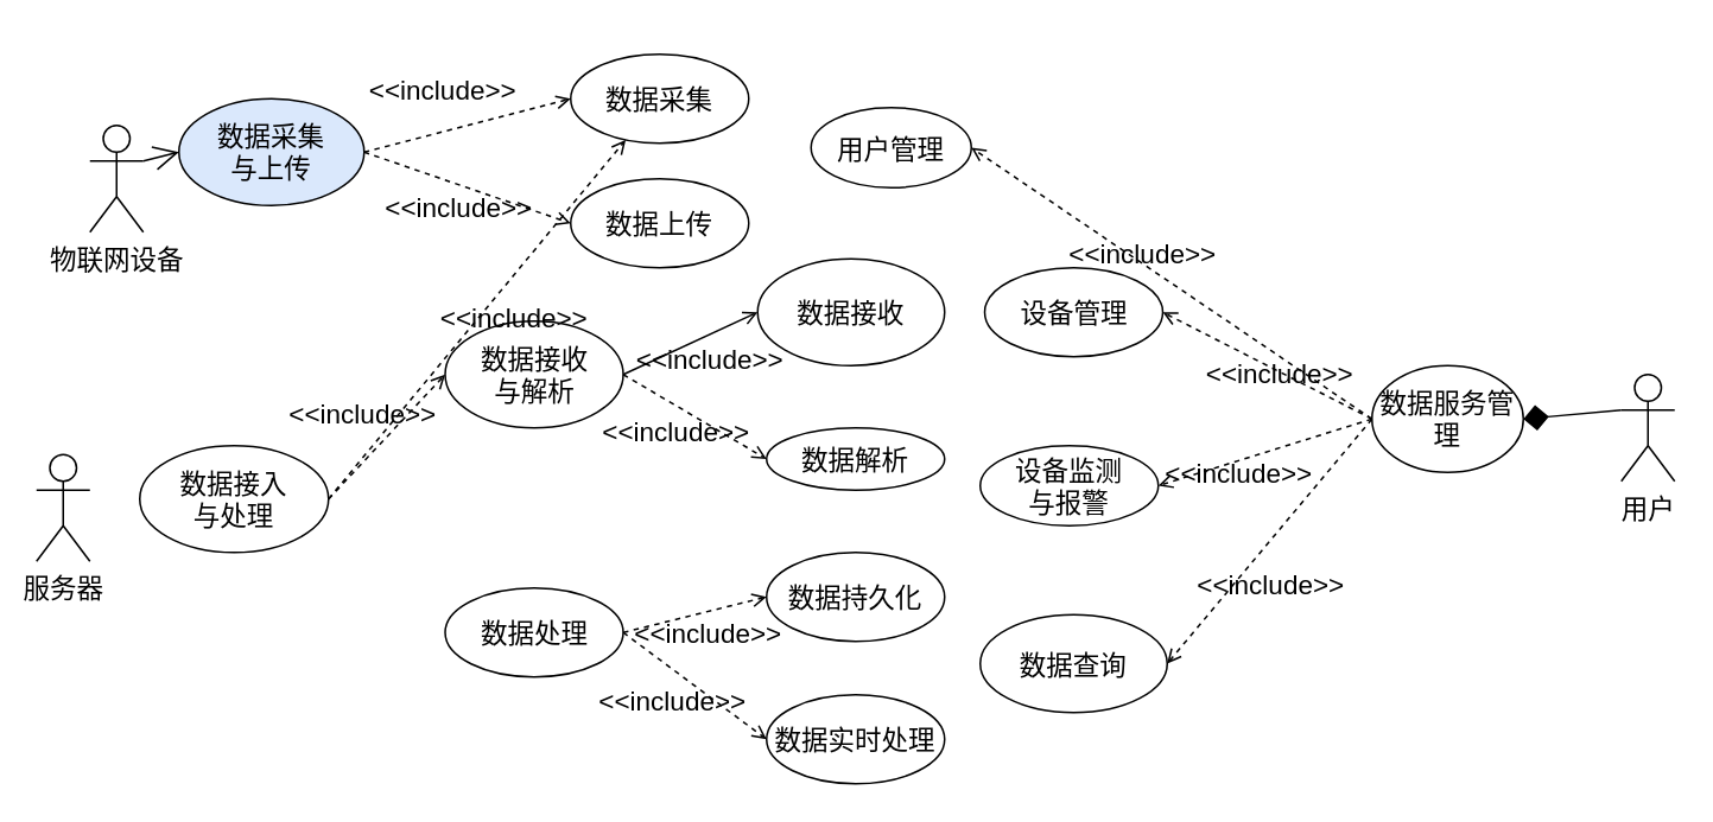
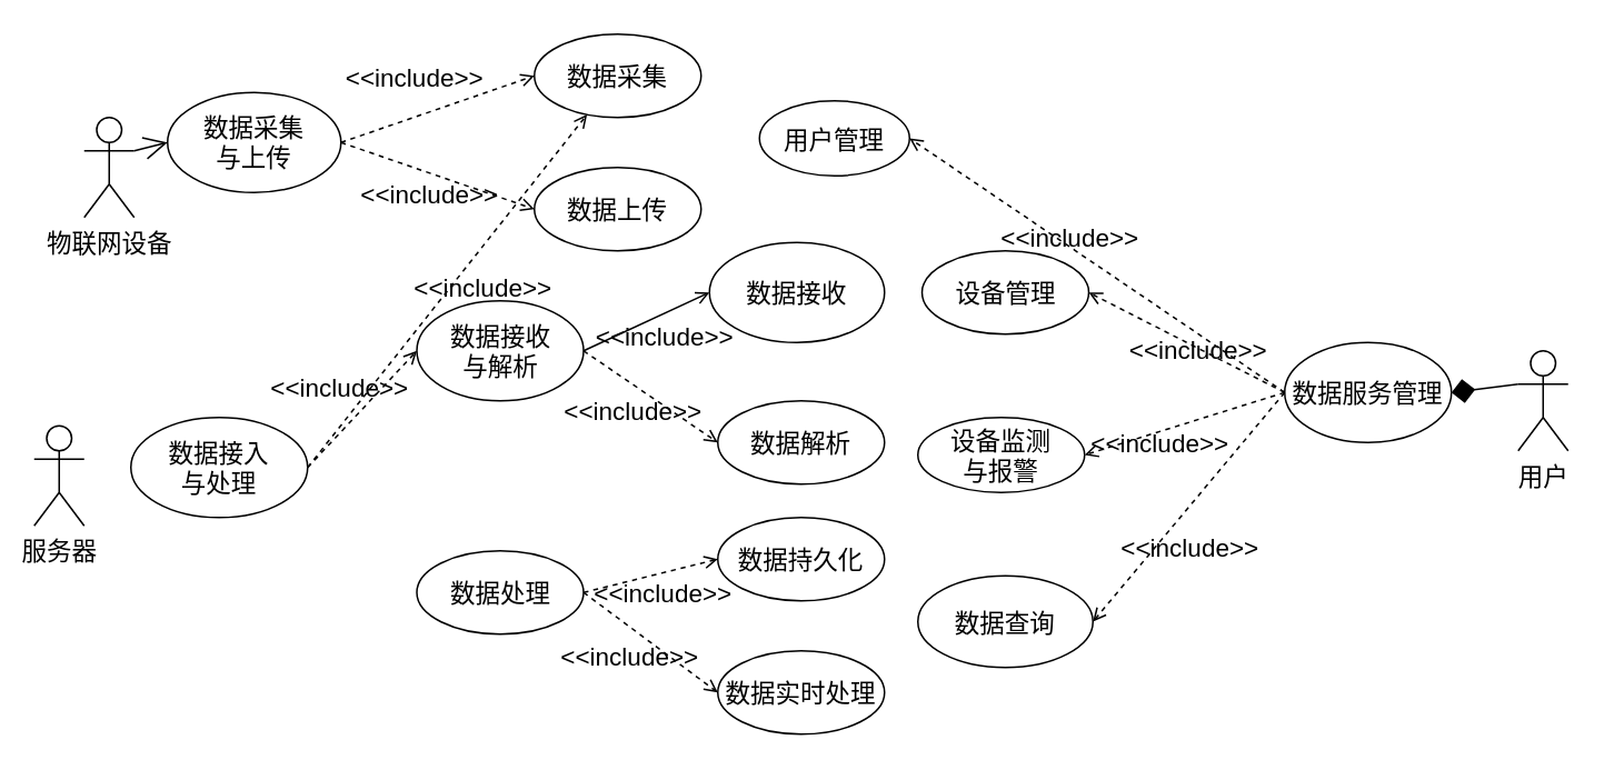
  <mxCell id="0" />
  <mxCell id="1" parent="0" />
  <mxCell id="2" value="&lt;font style=&quot;font-size: 15px;&quot;&gt;物联网设备&lt;/font&gt;" style="shape=umlActor;verticalLabelPosition=bottom;verticalAlign=top;html=1;outlineConnect=0;fontSize=15;" parent="1" vertex="1"><mxGeometry x="50" y="70" width="30" height="60" as="geometry" /></mxCell>
- <mxCell id="3" value="数据采集&lt;br style=&quot;font-size: 15px;&quot;&gt;与上传" style="ellipse;whiteSpace=wrap;html=1;fontSize=15;fillColor=#dae8fc;" parent="1" vertex="1"><mxGeometry x="100" y="55" width="104" height="60" as="geometry" /></mxCell>
+ <mxCell id="3" value="数据采集&lt;br style=&quot;font-size: 15px;&quot;&gt;与上传" style="ellipse;whiteSpace=wrap;html=1;fontSize=15;" parent="1" vertex="1"><mxGeometry x="100" y="55" width="104" height="60" as="geometry" /></mxCell>
  <mxCell id="4" value="" style="endArrow=open;endFill=1;endSize=12;html=1;rounded=0;fontSize=15;exitX=1;exitY=0.333;exitDx=0;exitDy=0;exitPerimeter=0;entryX=0;entryY=0.5;entryDx=0;entryDy=0;" parent="1" source="2" target="3" edge="1"><mxGeometry width="160" relative="1" as="geometry"><mxPoint x="-10" y="275" as="sourcePoint" /><mxPoint x="150" y="275" as="targetPoint" /></mxGeometry></mxCell>
  <mxCell id="5" value="&amp;lt;&amp;lt;include&amp;gt;&amp;gt;" style="html=1;verticalAlign=bottom;labelBackgroundColor=none;endArrow=open;endFill=0;dashed=1;rounded=0;fontSize=15;exitX=1;exitY=0.5;exitDx=0;exitDy=0;entryX=0;entryY=0.5;entryDx=0;entryDy=0;" parent="1" source="3" target="6" edge="1"><mxGeometry x="-0.192" y="11" width="160" relative="1" as="geometry"><mxPoint x="230" y="85" as="sourcePoint" /><mxPoint x="320" y="35" as="targetPoint" /><mxPoint as="offset" /></mxGeometry></mxCell>
- <mxCell id="6" value="数据采集" style="ellipse;whiteSpace=wrap;html=1;fontSize=15;" parent="1" vertex="1"><mxGeometry x="320" y="30" width="100" height="50" as="geometry" /></mxCell>
+ <mxCell id="6" value="数据采集" style="ellipse;whiteSpace=wrap;html=1;fontSize=15;" parent="1" vertex="1"><mxGeometry x="320" y="20" width="100" height="50" as="geometry" /></mxCell>
  <mxCell id="7" style="edgeStyle=none;rounded=0;orthogonalLoop=1;jettySize=auto;html=1;entryX=0;entryY=0.5;entryDx=0;entryDy=0;fontSize=15;" parent="1" source="6" target="6" edge="1"><mxGeometry relative="1" as="geometry" /></mxCell>
  <mxCell id="8" value="数据上传" style="ellipse;whiteSpace=wrap;html=1;fontSize=15;" parent="1" vertex="1"><mxGeometry x="320" y="100" width="100" height="50" as="geometry" /></mxCell>
  <mxCell id="9" style="edgeStyle=none;rounded=0;orthogonalLoop=1;jettySize=auto;html=1;entryX=0;entryY=0.5;entryDx=0;entryDy=0;fontSize=15;" parent="1" source="8" target="8" edge="1"><mxGeometry relative="1" as="geometry" /></mxCell>
  <mxCell id="10" value="&amp;lt;&amp;lt;include&amp;gt;&amp;gt;" style="html=1;verticalAlign=bottom;labelBackgroundColor=none;endArrow=open;endFill=0;dashed=1;rounded=0;fontSize=15;exitX=1;exitY=0.5;exitDx=0;exitDy=0;entryX=0;entryY=0.5;entryDx=0;entryDy=0;" parent="1" source="3" target="8" edge="1"><mxGeometry x="0.036" y="-23" width="160" relative="1" as="geometry"><mxPoint x="230" y="155" as="sourcePoint" /><mxPoint x="350" y="100" as="targetPoint" /><mxPoint as="offset" /></mxGeometry></mxCell>
  <mxCell id="11" value="数据接入&lt;br style=&quot;font-size: 15px;&quot;&gt;与处理" style="ellipse;whiteSpace=wrap;html=1;fontSize=15;" parent="1" vertex="1"><mxGeometry x="78" y="250" width="106" height="60" as="geometry" /></mxCell>
  <mxCell id="12" value="&amp;lt;&amp;lt;include&amp;gt;&amp;gt;" style="html=1;verticalAlign=bottom;labelBackgroundColor=none;endArrow=open;endFill=0;dashed=1;rounded=0;fontSize=15;exitX=1;exitY=0.5;exitDx=0;exitDy=0;entryX=0;entryY=0.5;entryDx=0;entryDy=0;" parent="1" source="11" target="13" edge="1"><mxGeometry x="-0.192" y="11" width="160" relative="1" as="geometry"><mxPoint x="219.5" y="240" as="sourcePoint" /><mxPoint x="309.5" y="190" as="targetPoint" /><mxPoint as="offset" /></mxGeometry></mxCell>
  <mxCell id="13" value="数据接收&lt;br style=&quot;font-size: 15px;&quot;&gt;与解析" style="ellipse;whiteSpace=wrap;html=1;fontSize=15;" parent="1" vertex="1"><mxGeometry x="249.5" y="180" width="100" height="60" as="geometry" /></mxCell>
  <mxCell id="14" style="edgeStyle=none;rounded=0;orthogonalLoop=1;jettySize=auto;html=1;entryX=0;entryY=0.5;entryDx=0;entryDy=0;fontSize=15;" parent="1" source="13" target="13" edge="1"><mxGeometry relative="1" as="geometry" /></mxCell>
  <mxCell id="15" value="数据处理" style="ellipse;whiteSpace=wrap;html=1;fontSize=15;" parent="1" vertex="1"><mxGeometry x="249.5" y="330" width="100" height="50" as="geometry" /></mxCell>
  <mxCell id="16" style="edgeStyle=none;rounded=0;orthogonalLoop=1;jettySize=auto;html=1;entryX=0;entryY=0.5;entryDx=0;entryDy=0;fontSize=15;" parent="1" source="15" target="15" edge="1"><mxGeometry relative="1" as="geometry" /></mxCell>
  <mxCell id="17" value="&amp;lt;&amp;lt;include&amp;gt;&amp;gt;" style="html=1;verticalAlign=bottom;labelBackgroundColor=none;endArrow=open;endFill=0;dashed=1;rounded=0;fontSize=15;exitX=1;exitY=0.5;exitDx=0;exitDy=0;" parent="1" source="11" target="6" edge="1"><mxGeometry x="0.036" y="-23" width="160" relative="1" as="geometry"><mxPoint x="219.5" y="310" as="sourcePoint" /><mxPoint x="339.5" y="255" as="targetPoint" /><mxPoint as="offset" /></mxGeometry></mxCell>
  <mxCell id="18" value="数据接收" style="ellipse;whiteSpace=wrap;html=1;fontSize=15;" parent="1" vertex="1"><mxGeometry x="425" y="145" width="105" height="60" as="geometry" /></mxCell>
  <mxCell id="19" value="&amp;lt;&amp;lt;include&amp;gt;&amp;gt;" style="html=1;verticalAlign=bottom;labelBackgroundColor=none;endArrow=open;endFill=0;dashed=0;rounded=0;fontSize=15;exitX=1;exitY=0.5;exitDx=0;exitDy=0;entryX=0;entryY=0.5;entryDx=0;entryDy=0;" parent="1" source="13" target="18" edge="1"><mxGeometry x="0.036" y="-23" width="160" relative="1" as="geometry"><mxPoint x="550" y="310" as="sourcePoint" /><mxPoint x="670" y="375" as="targetPoint" /><mxPoint as="offset" /></mxGeometry></mxCell>
- <mxCell id="20" value="数据解析" style="ellipse;whiteSpace=wrap;html=1;fontSize=15;" parent="1" vertex="1"><mxGeometry x="430" y="240" width="100" height="35" as="geometry" /></mxCell>
+ <mxCell id="20" value="数据解析" style="ellipse;whiteSpace=wrap;html=1;fontSize=15;" parent="1" vertex="1"><mxGeometry x="430" y="240" width="100" height="50" as="geometry" /></mxCell>
  <mxCell id="21" value="&amp;lt;&amp;lt;include&amp;gt;&amp;gt;" style="html=1;verticalAlign=bottom;labelBackgroundColor=none;endArrow=open;endFill=0;dashed=1;rounded=0;fontSize=15;exitX=1;exitY=0.5;exitDx=0;exitDy=0;entryX=0;entryY=0.5;entryDx=0;entryDy=0;" parent="1" source="13" target="20" edge="1"><mxGeometry x="0.036" y="-23" width="160" relative="1" as="geometry"><mxPoint x="560" y="380" as="sourcePoint" /><mxPoint x="630" y="340" as="targetPoint" /><mxPoint as="offset" /></mxGeometry></mxCell>
  <mxCell id="22" value="&amp;lt;&amp;lt;include&amp;gt;&amp;gt;" style="html=1;verticalAlign=bottom;labelBackgroundColor=none;endArrow=open;endFill=0;dashed=1;rounded=0;fontSize=15;exitX=1;exitY=0.5;exitDx=0;exitDy=0;entryX=0;entryY=0.5;entryDx=0;entryDy=0;" parent="1" source="15" target="23" edge="1"><mxGeometry x="0.036" y="-23" width="160" relative="1" as="geometry"><mxPoint x="560" y="390" as="sourcePoint" /><mxPoint x="630" y="350" as="targetPoint" /><mxPoint as="offset" /></mxGeometry></mxCell>
  <mxCell id="23" value="数据持久化" style="ellipse;whiteSpace=wrap;html=1;fontSize=15;" parent="1" vertex="1"><mxGeometry x="430" y="310" width="100" height="50" as="geometry" /></mxCell>
  <mxCell id="24" value="数据实时处理" style="ellipse;whiteSpace=wrap;html=1;fontSize=15;" parent="1" vertex="1"><mxGeometry x="430" y="390" width="100" height="50" as="geometry" /></mxCell>
  <mxCell id="25" value="&amp;lt;&amp;lt;include&amp;gt;&amp;gt;" style="html=1;verticalAlign=bottom;labelBackgroundColor=none;endArrow=open;endFill=0;dashed=1;rounded=0;fontSize=15;exitX=1;exitY=0.5;exitDx=0;exitDy=0;entryX=0;entryY=0.5;entryDx=0;entryDy=0;" parent="1" source="15" target="24" edge="1"><mxGeometry x="0.036" y="-23" width="160" relative="1" as="geometry"><mxPoint x="400" y="540" as="sourcePoint" /><mxPoint x="470" y="500" as="targetPoint" /><mxPoint as="offset" /></mxGeometry></mxCell>
- <mxCell id="26" value="数据服务管理" style="ellipse;whiteSpace=wrap;html=1;fontSize=15;" parent="1" vertex="1"><mxGeometry x="770" y="205" width="85" height="60" as="geometry" /></mxCell>
+ <mxCell id="26" value="数据服务管理" style="ellipse;whiteSpace=wrap;html=1;fontSize=15;" parent="1" vertex="1"><mxGeometry x="770" y="205" width="100" height="60" as="geometry" /></mxCell>
  <mxCell id="27" value="&lt;font style=&quot;font-size: 15px;&quot;&gt;用户&lt;/font&gt;" style="shape=umlActor;verticalLabelPosition=bottom;verticalAlign=top;html=1;outlineConnect=0;fontSize=15;" parent="1" vertex="1"><mxGeometry x="910" y="210" width="30" height="60" as="geometry" /></mxCell>
  <mxCell id="28" value="" style="endArrow=diamond;endFill=1;endSize=12;html=1;rounded=0;fontSize=15;exitX=0;exitY=0.333;exitDx=0;exitDy=0;exitPerimeter=0;entryX=1;entryY=0.5;entryDx=0;entryDy=0;" parent="1" source="27" target="26" edge="1"><mxGeometry width="160" relative="1" as="geometry"><mxPoint x="1000" y="70" as="sourcePoint" /><mxPoint x="1100" y="20" as="targetPoint" /></mxGeometry></mxCell>
  <mxCell id="29" value="&amp;lt;&amp;lt;include&amp;gt;&amp;gt;" style="html=1;verticalAlign=bottom;labelBackgroundColor=none;endArrow=open;endFill=0;dashed=1;rounded=0;fontSize=15;exitX=0;exitY=0.5;exitDx=0;exitDy=0;entryX=1;entryY=0.5;entryDx=0;entryDy=0;" parent="1" source="26" target="30" edge="1"><mxGeometry x="0.116" y="5" width="160" relative="1" as="geometry"><mxPoint x="-10" y="250" as="sourcePoint" /><mxPoint x="700" y="90" as="targetPoint" /><mxPoint as="offset" /><Array as="points" /></mxGeometry></mxCell>
  <mxCell id="30" value="用户管理" style="ellipse;whiteSpace=wrap;html=1;fontSize=15;" parent="1" vertex="1"><mxGeometry x="455" y="60" width="90" height="45" as="geometry" /></mxCell>
  <mxCell id="31" value="设备管理" style="ellipse;whiteSpace=wrap;html=1;fontSize=15;" parent="1" vertex="1"><mxGeometry x="552.5" y="150" width="100" height="50" as="geometry" /></mxCell>
  <mxCell id="32" value="&amp;lt;&amp;lt;include&amp;gt;&amp;gt;" style="html=1;verticalAlign=bottom;labelBackgroundColor=none;endArrow=open;endFill=0;dashed=1;rounded=0;fontSize=15;exitX=0;exitY=0.5;exitDx=0;exitDy=0;entryX=1;entryY=0.5;entryDx=0;entryDy=0;" parent="1" source="26" target="31" edge="1"><mxGeometry x="-0.204" y="11" width="160" relative="1" as="geometry"><mxPoint x="810" y="400" as="sourcePoint" /><mxPoint x="710" y="360" as="targetPoint" /><mxPoint as="offset" /></mxGeometry></mxCell>
  <mxCell id="33" value="设备监测&lt;br&gt;与报警" style="ellipse;whiteSpace=wrap;html=1;fontSize=15;" parent="1" vertex="1"><mxGeometry x="550" y="250" width="100" height="45" as="geometry" /></mxCell>
  <mxCell id="34" value="数据查询" style="ellipse;whiteSpace=wrap;html=1;fontSize=15;" parent="1" vertex="1"><mxGeometry x="550" y="345" width="105" height="55" as="geometry" /></mxCell>
  <mxCell id="35" value="&amp;lt;&amp;lt;include&amp;gt;&amp;gt;" style="html=1;verticalAlign=bottom;labelBackgroundColor=none;endArrow=open;endFill=0;dashed=1;rounded=0;fontSize=15;exitX=0;exitY=0.5;exitDx=0;exitDy=0;entryX=1;entryY=0.5;entryDx=0;entryDy=0;" parent="1" source="26" target="33" edge="1"><mxGeometry x="0.333" y="18" width="160" relative="1" as="geometry"><mxPoint x="790" y="140" as="sourcePoint" /><mxPoint x="690" y="210" as="targetPoint" /><mxPoint as="offset" /></mxGeometry></mxCell>
  <mxCell id="36" value="&amp;lt;&amp;lt;include&amp;gt;&amp;gt;" style="html=1;verticalAlign=bottom;labelBackgroundColor=none;endArrow=open;endFill=0;dashed=1;rounded=0;fontSize=15;exitX=0;exitY=0.5;exitDx=0;exitDy=0;entryX=1;entryY=0.5;entryDx=0;entryDy=0;" parent="1" source="26" target="34" edge="1"><mxGeometry x="0.306" y="24" width="160" relative="1" as="geometry"><mxPoint x="830" y="440" as="sourcePoint" /><mxPoint x="700" y="510" as="targetPoint" /><mxPoint as="offset" /></mxGeometry></mxCell>
  <mxCell id="37" value="&lt;font style=&quot;font-size: 15px;&quot;&gt;服务器&lt;/font&gt;" style="shape=umlActor;verticalLabelPosition=bottom;verticalAlign=top;html=1;outlineConnect=0;fontSize=15;" parent="1" vertex="1"><mxGeometry x="20" y="255" width="30" height="60" as="geometry" /></mxCell>
